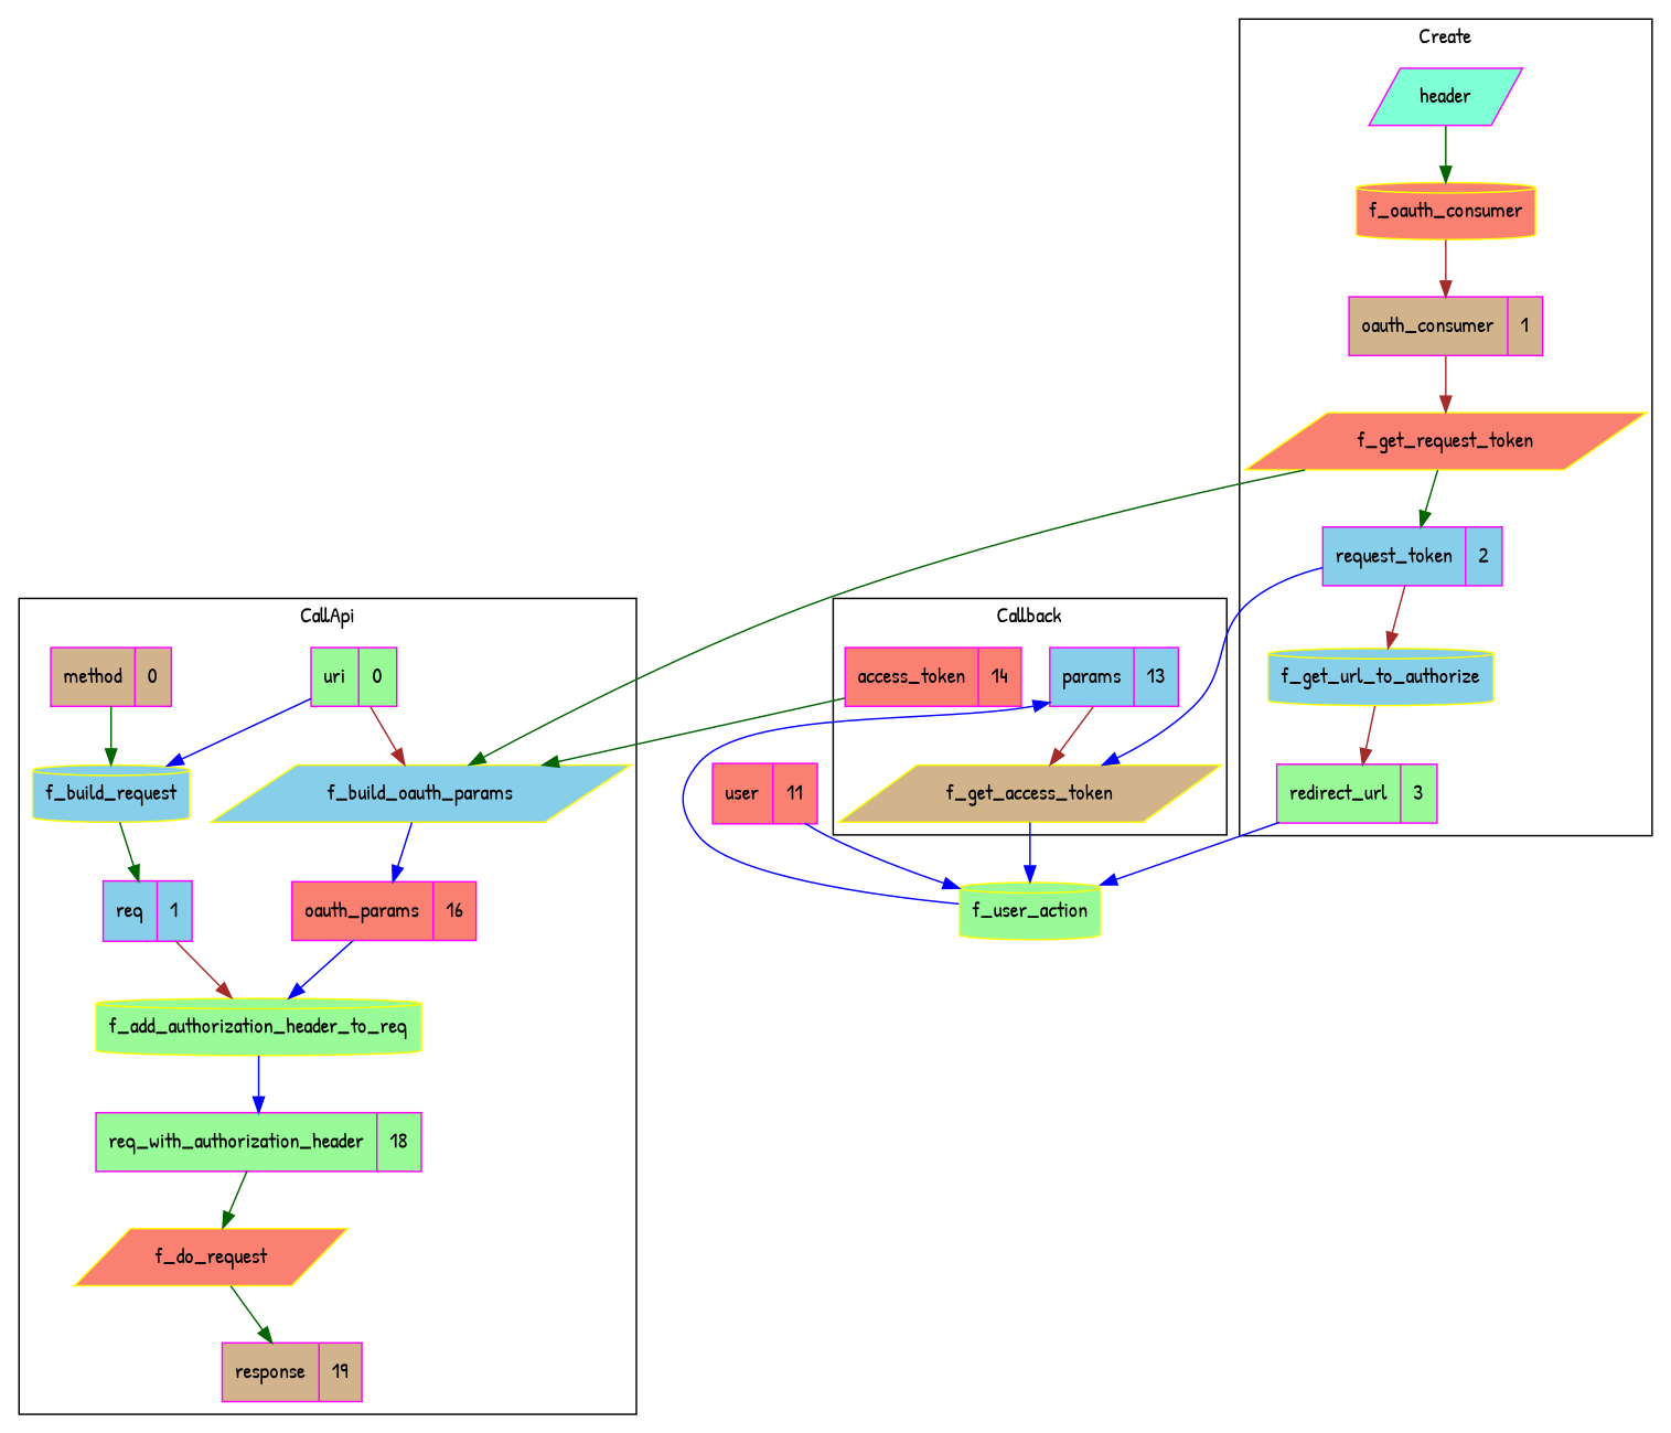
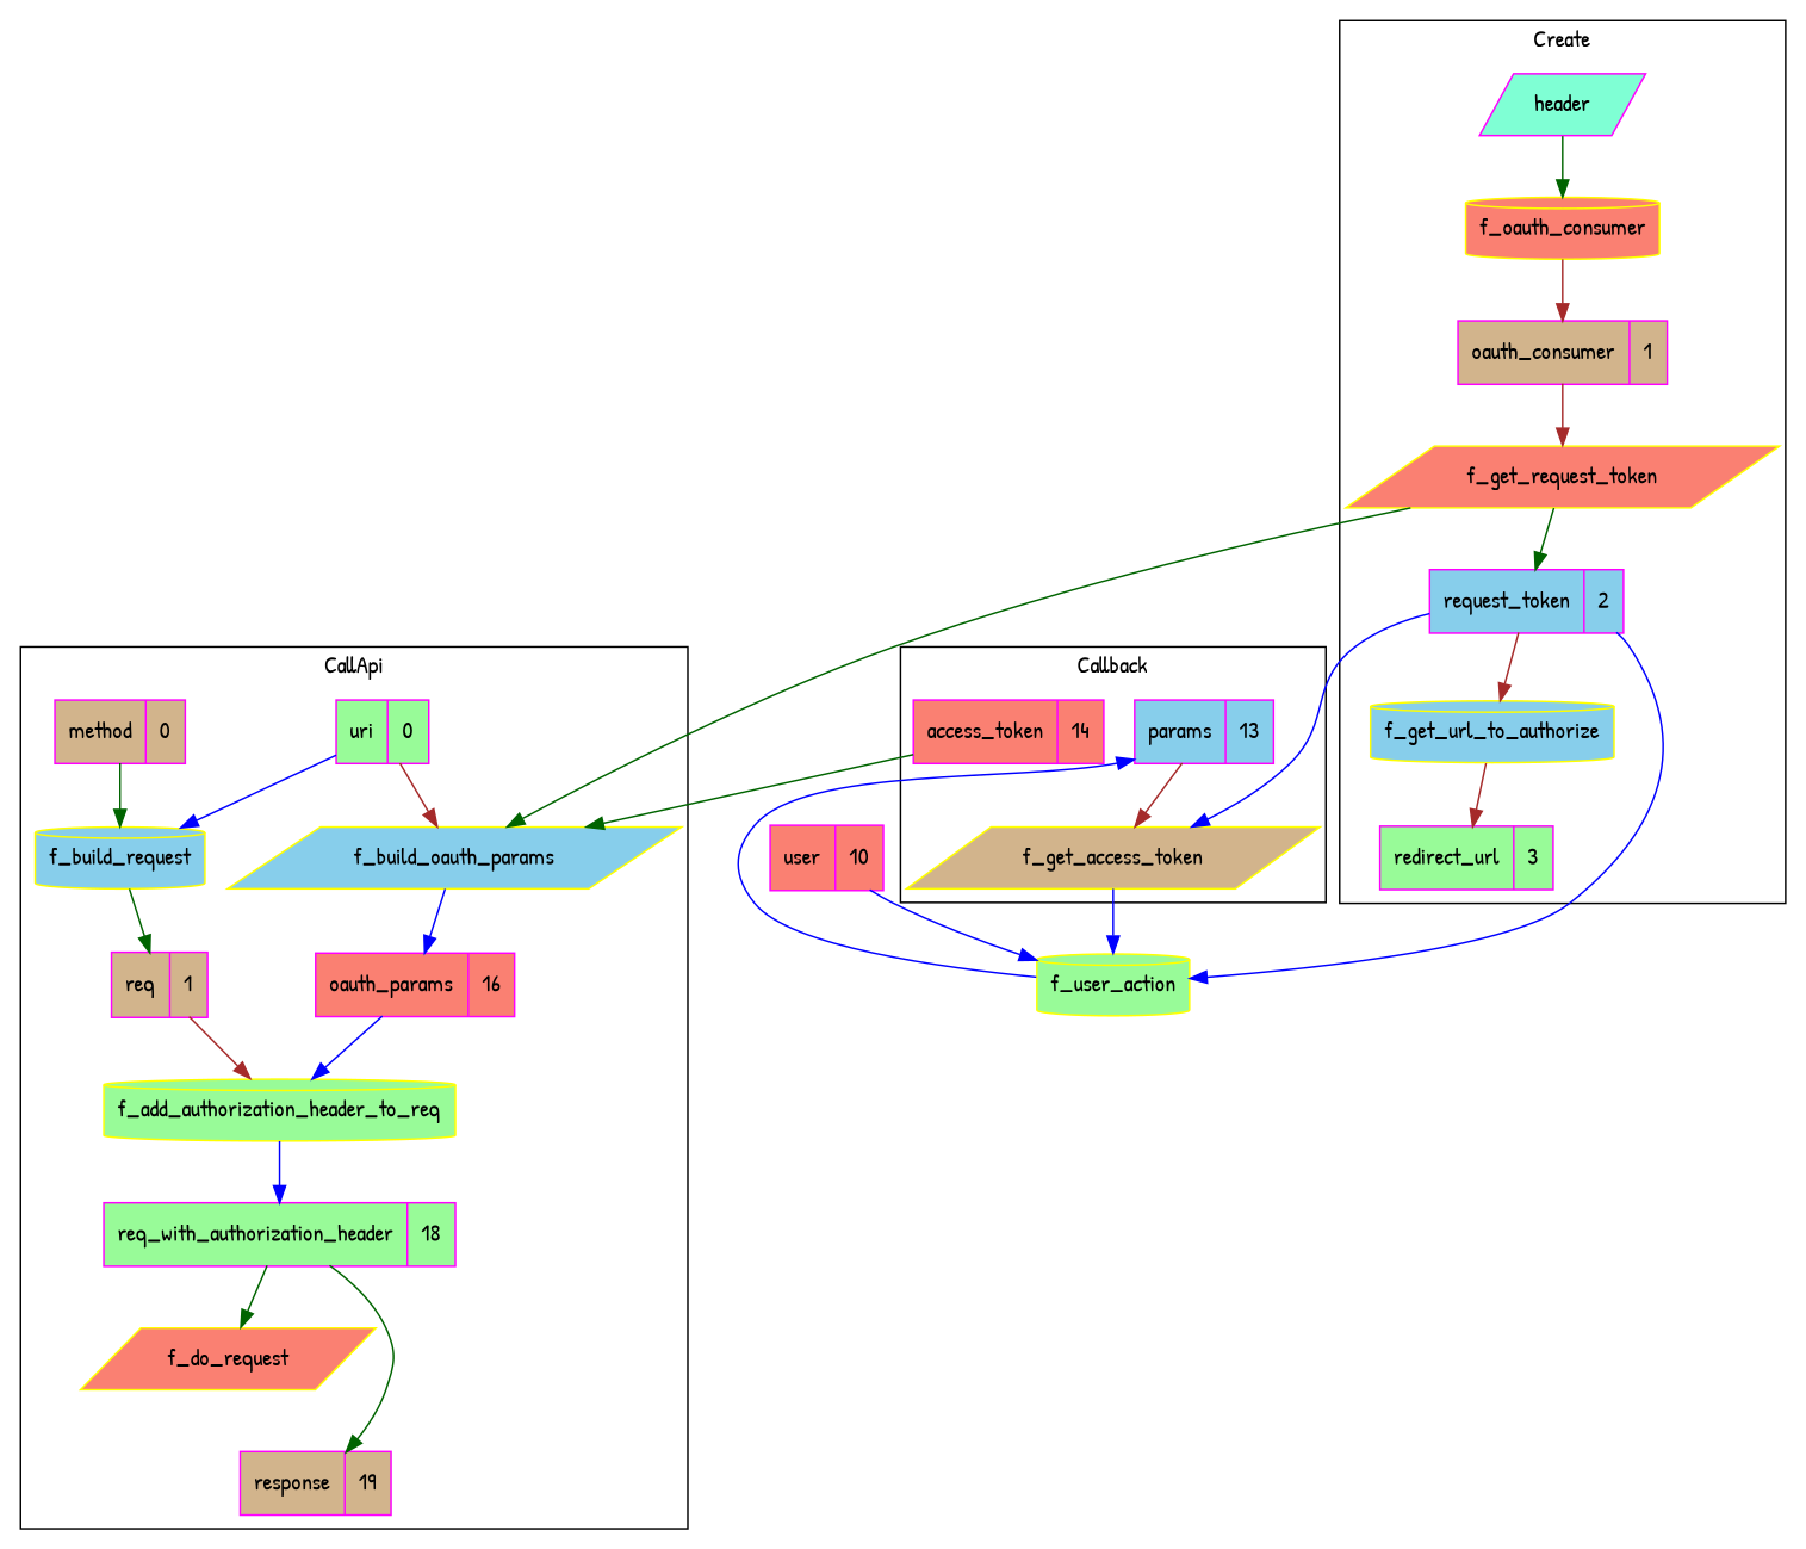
  digraph {
    fontname="Patrick Hand"
    node [color="#ff00ff" fillcolor=salmon fontname="Patrick Hand" shape=record style=filled]
    edge [color=blue fontname="Patrick Hand"]
    f_oauth_consumer [color="#ffff00" shape=cylinder]
    n2 [fillcolor=tan label="oauth_consumer|1"]
    f_get_request_token [color="#ffff00" shape=parallelogram]
    n4 [fillcolor=skyblue label="request_token|2"]
    f_get_url_to_authorize [color="#ffff00" fillcolor=skyblue shape=cylinder]
    n6 [fillcolor=palegreen label="redirect_url|3"]
    n7 [fillcolor=aquamarine label=header shape=parallelogram]
    f_get_access_token [color="#ffff00" fillcolor=tan shape=parallelogram]
    n9 [label="access_token|14"]
    n10 [fillcolor=skyblue label="params|13"]
    f_build_request [color="#ffff00" fillcolor=skyblue shape=cylinder]
-   n12 [fillcolor=skyblue label="req|1"]
+   n12 [fillcolor=tan label="req|1"]
    f_build_oauth_params [color="#ffff00" fillcolor=skyblue shape=parallelogram]
    n14 [label="oauth_params|16"]
    f_add_authorization_header_to_req [color="#ffff00" fillcolor=palegreen shape=cylinder]
    n16 [fillcolor=palegreen label="req_with_authorization_header|18"]
    f_do_request [color="#ffff00" shape=parallelogram]
    n18 [fillcolor=tan label="response|19"]
    n19 [fillcolor=tan label="method|0"]
    n20 [fillcolor=palegreen label="uri|0"]
    f_user_action [color="#ffff00" fillcolor=palegreen shape=cylinder]
-   n22 [label="user|11"]
+   n22 [label="user|10"]
    subgraph cluster_1 {
      label=Create
      f_oauth_consumer
      n2
      f_get_request_token
      n4
      f_get_url_to_authorize
      n6
      n7
    }
    subgraph cluster_2 {
      label=Callback
      f_get_access_token
      n9
      n10
    }
    subgraph cluster_3 {
      label=CallApi
      f_build_request
      n12
      f_build_oauth_params
      n14
      f_add_authorization_header_to_req
      n16
      f_do_request
      n18
      n19
      n20
    }
    f_oauth_consumer -> n2 [color=brown]
    n2 -> f_get_request_token [color=brown]
    f_get_request_token -> n4 [color=darkgreen]
    f_get_request_token -> f_build_oauth_params [color=darkgreen]
    n4 -> f_get_url_to_authorize [color=brown]
    n4 -> f_get_access_token
    f_get_url_to_authorize -> n6 [color=brown]
-   n6 -> f_user_action
+   n4 -> f_user_action
    n7 -> f_oauth_consumer [color=darkgreen]
    f_get_access_token -> f_user_action
    n9 -> f_build_oauth_params [color=darkgreen]
    n10 -> f_get_access_token [color=brown]
    f_build_request -> n12 [color=darkgreen]
    n12 -> f_add_authorization_header_to_req [color=brown]
    f_build_oauth_params -> n14
    n14 -> f_add_authorization_header_to_req
    f_add_authorization_header_to_req -> n16
    n16 -> f_do_request [color=darkgreen]
-   f_do_request -> n18 [color=darkgreen]
+   n16 -> n18 [color=darkgreen]
    n19 -> f_build_request [color=darkgreen]
    n20 -> f_build_request
    n20 -> f_build_oauth_params [color=brown]
    f_user_action -> n10
    n22 -> f_user_action
  }
